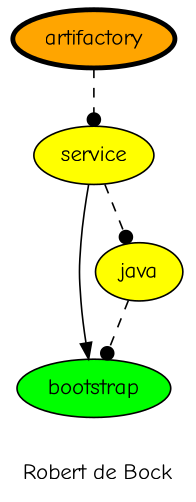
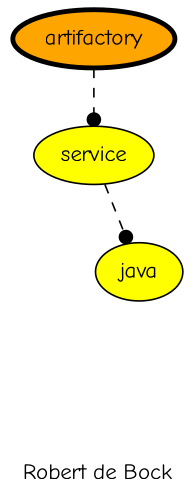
  digraph {
    fontname="Comic Neue"
    label="Robert de Bock"
    node [fillcolor=yellow fontname="Comic Neue" style=filled]
    edge [arrowhead=dot fontname="Comic Neue" style=dashed]
-   bootstrap [fillcolor=green]
    java
    service
    artifactory [fillcolor=orange penwidth=3]
-   java -> bootstrap
-   service -> bootstrap [arrowhead=normal style=solid]
    service -> java
    artifactory -> service
  }
